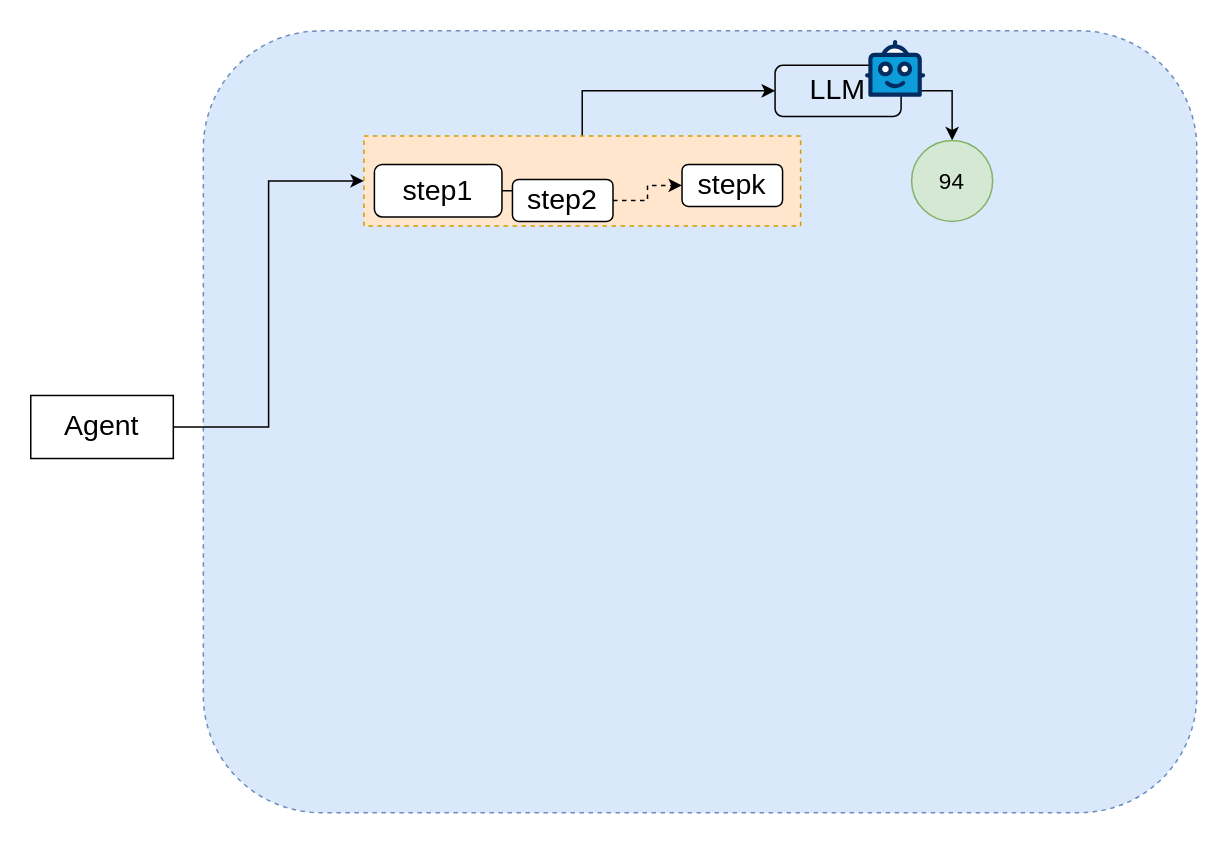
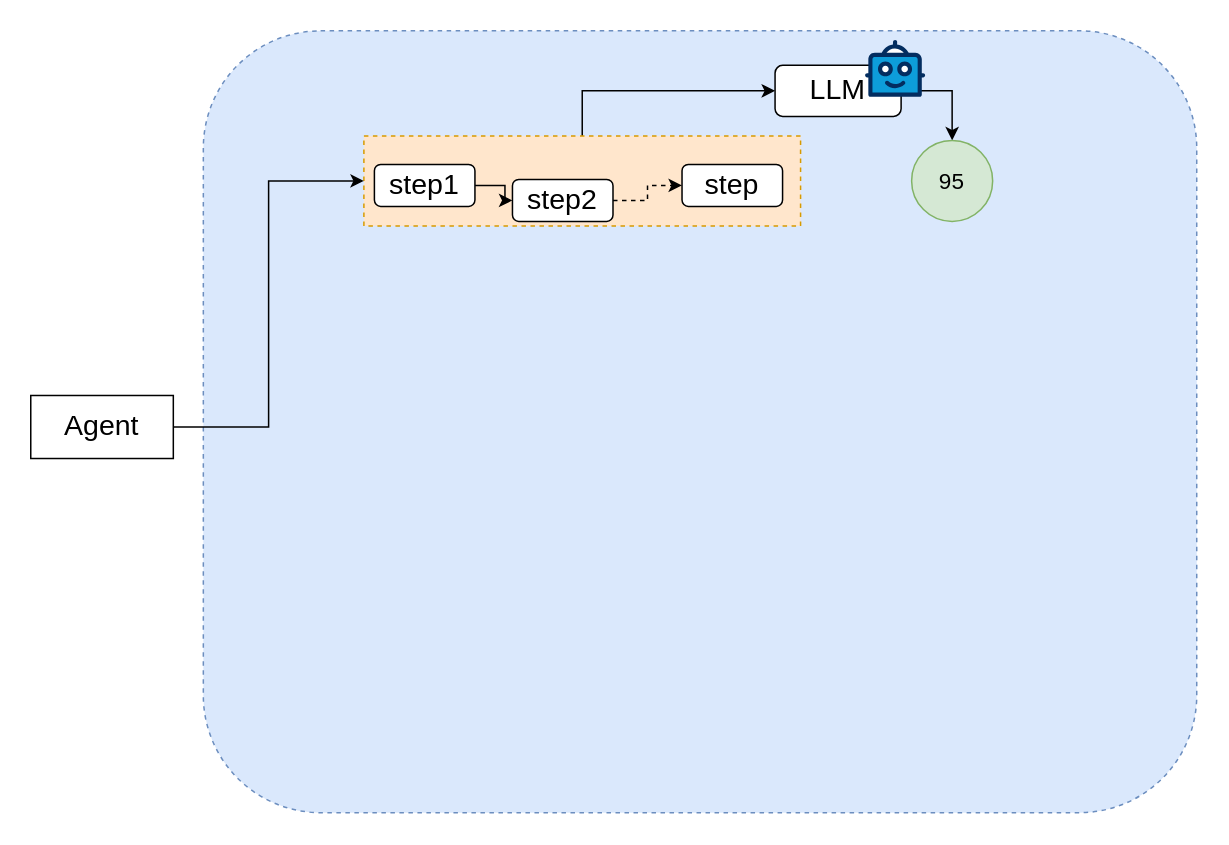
  <mxCell id="0" />
  <mxCell id="1" parent="0" />
  <mxCell id="2" value="" style="rounded=1;whiteSpace=wrap;html=1;fillColor=#dae8fc;strokeColor=#6c8ebf;dashed=1;" vertex="1" parent="1"><mxGeometry x="135" y="20" width="662" height="521" as="geometry" /></mxCell>
  <mxCell id="3" style="edgeStyle=orthogonalEdgeStyle;rounded=0;orthogonalLoop=1;jettySize=auto;html=1;entryX=0;entryY=0.5;entryDx=0;entryDy=0;" edge="1" parent="1" source="4" target="6"><mxGeometry relative="1" as="geometry" /></mxCell>
  <mxCell id="4" value="" style="rounded=0;whiteSpace=wrap;html=1;fillColor=#ffe6cc;strokeColor=#d79b00;dashed=1;" vertex="1" parent="1"><mxGeometry x="242" y="90" width="291" height="60" as="geometry" /></mxCell>
  <mxCell id="5" style="edgeStyle=orthogonalEdgeStyle;rounded=0;orthogonalLoop=1;jettySize=auto;html=1;entryX=0.5;entryY=0;entryDx=0;entryDy=0;" edge="1" parent="1" source="6" target="15"><mxGeometry relative="1" as="geometry" /></mxCell>
- <mxCell id="6" value="&lt;font style=&quot;font-size: 19px;&quot;&gt;LLM&lt;/font&gt;" style="rounded=1;whiteSpace=wrap;html=1;fillColor=#dae8fc;" vertex="1" parent="1"><mxGeometry x="516" y="43" width="84" height="34" as="geometry" /></mxCell>
+ <mxCell id="6" value="&lt;font style=&quot;font-size: 19px;&quot;&gt;LLM&lt;/font&gt;" style="rounded=1;whiteSpace=wrap;html=1;" vertex="1" parent="1"><mxGeometry x="516" y="43" width="84" height="34" as="geometry" /></mxCell>
  <mxCell id="7" style="edgeStyle=orthogonalEdgeStyle;rounded=0;orthogonalLoop=1;jettySize=auto;html=1;entryX=0;entryY=0.5;entryDx=0;entryDy=0;" edge="1" parent="1" source="8" target="4"><mxGeometry relative="1" as="geometry" /></mxCell>
  <mxCell id="8" value="&lt;font style=&quot;font-size: 19px;&quot;&gt;Agent&lt;/font&gt;" style="whiteSpace=wrap;html=1;rounded=0;" vertex="1" parent="1"><mxGeometry x="20" y="263" width="95" height="42" as="geometry" /></mxCell>
  <mxCell id="9" value="" style="verticalLabelPosition=bottom;aspect=fixed;html=1;shape=mxgraph.salesforce.bots;fillColorStyles=fillColor2,fillColor3,fillColor4;fillColor2=#032d60;fillColor3=#0d9dda;fillColor4=#ffffff;fillColor=none;strokeColor=none;" vertex="1" parent="1"><mxGeometry x="576" y="26" width="40" height="38" as="geometry" /></mxCell>
  <mxCell id="10" style="edgeStyle=orthogonalEdgeStyle;rounded=0;orthogonalLoop=1;jettySize=auto;html=1;entryX=0;entryY=0.5;entryDx=0;entryDy=0;" edge="1" parent="1" source="11" target="13"><mxGeometry relative="1" as="geometry" /></mxCell>
- <mxCell id="11" value="&lt;font style=&quot;font-size: 19px;&quot;&gt;step1&lt;/font&gt;" style="rounded=1;whiteSpace=wrap;html=1;" vertex="1" parent="1"><mxGeometry x="249" y="109" width="85" height="35" as="geometry" /></mxCell>
+ <mxCell id="11" value="&lt;font style=&quot;font-size: 19px;&quot;&gt;step1&lt;/font&gt;" style="rounded=1;whiteSpace=wrap;html=1;" vertex="1" parent="1"><mxGeometry x="249" y="109" width="67" height="28" as="geometry" /></mxCell>
  <mxCell id="12" style="edgeStyle=orthogonalEdgeStyle;rounded=0;orthogonalLoop=1;jettySize=auto;html=1;entryX=0;entryY=0.5;entryDx=0;entryDy=0;dashed=1;" edge="1" parent="1" source="13" target="14"><mxGeometry relative="1" as="geometry" /></mxCell>
  <mxCell id="13" value="&lt;font style=&quot;font-size: 19px;&quot;&gt;step2&lt;/font&gt;" style="rounded=1;whiteSpace=wrap;html=1;" vertex="1" parent="1"><mxGeometry x="341" y="119" width="67" height="28" as="geometry" /></mxCell>
- <mxCell id="14" value="&lt;font style=&quot;font-size: 19px;&quot;&gt;stepk&lt;/font&gt;" style="rounded=1;whiteSpace=wrap;html=1;" vertex="1" parent="1"><mxGeometry x="454" y="109" width="67" height="28" as="geometry" /></mxCell>
- <mxCell id="15" value="&lt;font style=&quot;font-size: 15px;&quot;&gt;94&lt;/font&gt;" style="ellipse;whiteSpace=wrap;html=1;aspect=fixed;fillColor=#d5e8d4;strokeColor=#82b366;" vertex="1" parent="1"><mxGeometry x="607" y="93" width="54" height="54" as="geometry" /></mxCell>
+ <mxCell id="14" value="&lt;font style=&quot;font-size: 19px;&quot;&gt;step&lt;/font&gt;" style="rounded=1;whiteSpace=wrap;html=1;" vertex="1" parent="1"><mxGeometry x="454" y="109" width="67" height="28" as="geometry" /></mxCell>
+ <mxCell id="15" value="&lt;font style=&quot;font-size: 15px;&quot;&gt;95&lt;/font&gt;" style="ellipse;whiteSpace=wrap;html=1;aspect=fixed;fillColor=#d5e8d4;strokeColor=#82b366;" vertex="1" parent="1"><mxGeometry x="607" y="93" width="54" height="54" as="geometry" /></mxCell>
